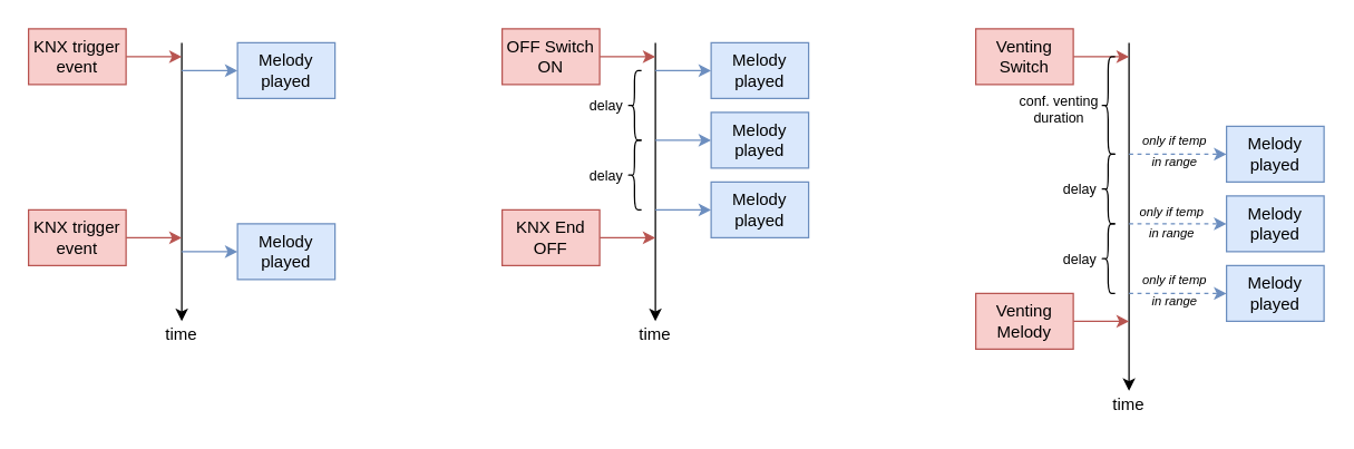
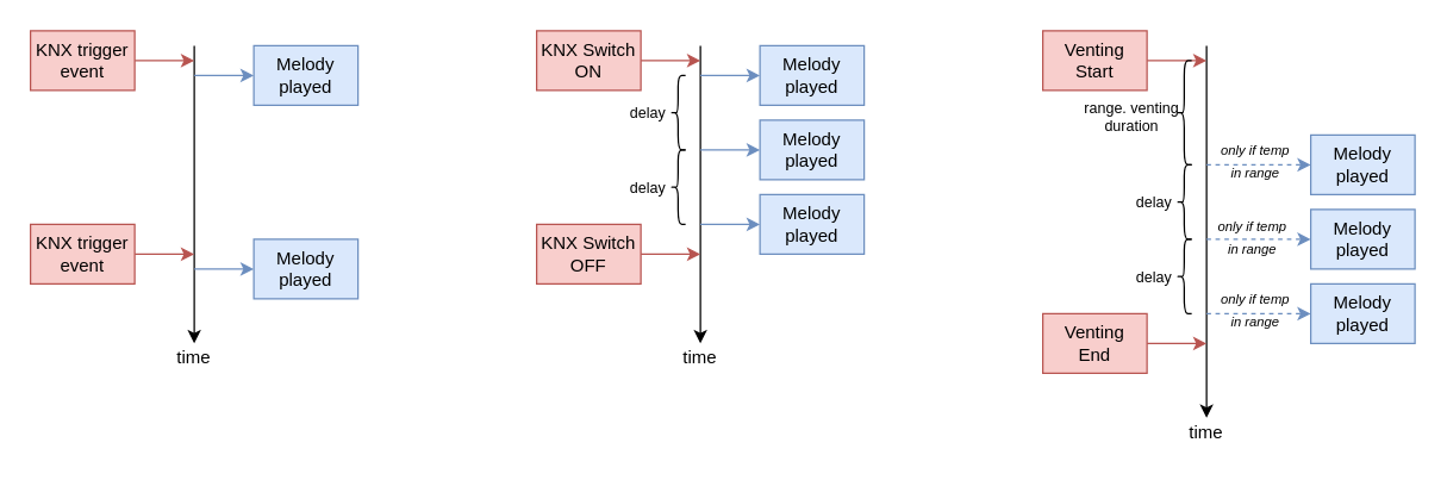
  <mxCell id="0" />
  <mxCell id="1" parent="0" />
  <mxCell id="2" value="" style="endArrow=classic;html=1;rounded=0;" edge="1" parent="1"><mxGeometry width="50" height="50" relative="1" as="geometry"><mxPoint x="130" y="30" as="sourcePoint" /><mxPoint x="130" y="230" as="targetPoint" /></mxGeometry></mxCell>
  <mxCell id="3" value="time" style="text;html=1;align=center;verticalAlign=middle;whiteSpace=wrap;rounded=0;" vertex="1" parent="1"><mxGeometry x="100" y="230" width="60" height="20" as="geometry" /></mxCell>
  <mxCell id="4" value="" style="endArrow=classic;html=1;rounded=0;fillColor=#f8cecc;strokeColor=#b85450;" edge="1" parent="1"><mxGeometry width="50" height="50" relative="1" as="geometry"><mxPoint x="90" y="40" as="sourcePoint" /><mxPoint x="130" y="40" as="targetPoint" /></mxGeometry></mxCell>
  <mxCell id="5" value="KNX trigger event" style="text;html=1;align=center;verticalAlign=middle;whiteSpace=wrap;rounded=0;fillColor=#f8cecc;strokeColor=#b85450;" vertex="1" parent="1"><mxGeometry x="20" y="20" width="70" height="40" as="geometry" /></mxCell>
  <mxCell id="6" value="" style="endArrow=classic;html=1;rounded=0;fillColor=#f8cecc;strokeColor=#b85450;" edge="1" parent="1"><mxGeometry width="50" height="50" relative="1" as="geometry"><mxPoint x="90" y="170" as="sourcePoint" /><mxPoint x="130" y="170" as="targetPoint" /></mxGeometry></mxCell>
  <mxCell id="7" value="KNX trigger event" style="text;html=1;align=center;verticalAlign=middle;whiteSpace=wrap;rounded=0;fillColor=#f8cecc;strokeColor=#b85450;" vertex="1" parent="1"><mxGeometry x="20" y="150" width="70" height="40" as="geometry" /></mxCell>
  <mxCell id="8" value="" style="endArrow=classic;html=1;rounded=0;fillColor=#dae8fc;strokeColor=#6c8ebf;" edge="1" parent="1"><mxGeometry width="50" height="50" relative="1" as="geometry"><mxPoint x="130" y="50" as="sourcePoint" /><mxPoint x="170" y="50" as="targetPoint" /></mxGeometry></mxCell>
  <mxCell id="9" value="Melody played" style="text;html=1;align=center;verticalAlign=middle;whiteSpace=wrap;rounded=0;fillColor=#dae8fc;strokeColor=#6c8ebf;" vertex="1" parent="1"><mxGeometry x="170" y="30" width="70" height="40" as="geometry" /></mxCell>
  <mxCell id="10" value="" style="endArrow=classic;html=1;rounded=0;fillColor=#dae8fc;strokeColor=#6c8ebf;" edge="1" parent="1"><mxGeometry width="50" height="50" relative="1" as="geometry"><mxPoint x="130" y="180" as="sourcePoint" /><mxPoint x="170" y="180" as="targetPoint" /></mxGeometry></mxCell>
  <mxCell id="11" value="Melody played" style="text;html=1;align=center;verticalAlign=middle;whiteSpace=wrap;rounded=0;fillColor=#dae8fc;strokeColor=#6c8ebf;" vertex="1" parent="1"><mxGeometry x="170" y="160" width="70" height="40" as="geometry" /></mxCell>
  <mxCell id="12" value="" style="endArrow=classic;html=1;rounded=0;" edge="1" parent="1"><mxGeometry width="50" height="50" relative="1" as="geometry"><mxPoint x="470" y="30" as="sourcePoint" /><mxPoint x="470" y="230" as="targetPoint" /></mxGeometry></mxCell>
  <mxCell id="13" value="time" style="text;html=1;align=center;verticalAlign=middle;whiteSpace=wrap;rounded=0;" vertex="1" parent="1"><mxGeometry x="440" y="230" width="60" height="20" as="geometry" /></mxCell>
  <mxCell id="14" value="" style="endArrow=classic;html=1;rounded=0;fillColor=#f8cecc;strokeColor=#b85450;" edge="1" parent="1"><mxGeometry width="50" height="50" relative="1" as="geometry"><mxPoint x="430" y="40" as="sourcePoint" /><mxPoint x="470" y="40" as="targetPoint" /></mxGeometry></mxCell>
- <mxCell id="15" value="OFF Switch ON" style="text;html=1;align=center;verticalAlign=middle;whiteSpace=wrap;rounded=0;fillColor=#f8cecc;strokeColor=#b85450;" vertex="1" parent="1"><mxGeometry x="360" y="20" width="70" height="40" as="geometry" /></mxCell>
+ <mxCell id="15" value="KNX Switch ON" style="text;html=1;align=center;verticalAlign=middle;whiteSpace=wrap;rounded=0;fillColor=#f8cecc;strokeColor=#b85450;" vertex="1" parent="1"><mxGeometry x="360" y="20" width="70" height="40" as="geometry" /></mxCell>
  <mxCell id="16" value="" style="endArrow=classic;html=1;rounded=0;fillColor=#f8cecc;strokeColor=#b85450;" edge="1" parent="1"><mxGeometry width="50" height="50" relative="1" as="geometry"><mxPoint x="430" y="170" as="sourcePoint" /><mxPoint x="470" y="170" as="targetPoint" /></mxGeometry></mxCell>
- <mxCell id="17" value="KNX End OFF" style="text;html=1;align=center;verticalAlign=middle;whiteSpace=wrap;rounded=0;fillColor=#f8cecc;strokeColor=#b85450;" vertex="1" parent="1"><mxGeometry x="360" y="150" width="70" height="40" as="geometry" /></mxCell>
+ <mxCell id="17" value="KNX Switch OFF" style="text;html=1;align=center;verticalAlign=middle;whiteSpace=wrap;rounded=0;fillColor=#f8cecc;strokeColor=#b85450;" vertex="1" parent="1"><mxGeometry x="360" y="150" width="70" height="40" as="geometry" /></mxCell>
  <mxCell id="18" value="" style="endArrow=classic;html=1;rounded=0;fillColor=#dae8fc;strokeColor=#6c8ebf;" edge="1" parent="1"><mxGeometry width="50" height="50" relative="1" as="geometry"><mxPoint x="470" y="50" as="sourcePoint" /><mxPoint x="510" y="50" as="targetPoint" /></mxGeometry></mxCell>
  <mxCell id="19" value="Melody played" style="text;html=1;align=center;verticalAlign=middle;whiteSpace=wrap;rounded=0;fillColor=#dae8fc;strokeColor=#6c8ebf;" vertex="1" parent="1"><mxGeometry x="510" y="30" width="70" height="40" as="geometry" /></mxCell>
  <mxCell id="20" value="" style="endArrow=classic;html=1;rounded=0;fillColor=#dae8fc;strokeColor=#6c8ebf;" edge="1" parent="1"><mxGeometry width="50" height="50" relative="1" as="geometry"><mxPoint x="470" y="100" as="sourcePoint" /><mxPoint x="510" y="100" as="targetPoint" /></mxGeometry></mxCell>
  <mxCell id="21" value="Melody played" style="text;html=1;align=center;verticalAlign=middle;whiteSpace=wrap;rounded=0;fillColor=#dae8fc;strokeColor=#6c8ebf;" vertex="1" parent="1"><mxGeometry x="510" y="80" width="70" height="40" as="geometry" /></mxCell>
  <mxCell id="22" value="" style="endArrow=classic;html=1;rounded=0;fillColor=#dae8fc;strokeColor=#6c8ebf;" edge="1" parent="1"><mxGeometry width="50" height="50" relative="1" as="geometry"><mxPoint x="470" y="150" as="sourcePoint" /><mxPoint x="510" y="150" as="targetPoint" /></mxGeometry></mxCell>
  <mxCell id="23" value="Melody played" style="text;html=1;align=center;verticalAlign=middle;whiteSpace=wrap;rounded=0;fillColor=#dae8fc;strokeColor=#6c8ebf;" vertex="1" parent="1"><mxGeometry x="510" y="130" width="70" height="40" as="geometry" /></mxCell>
  <mxCell id="24" value="" style="shape=curlyBracket;whiteSpace=wrap;html=1;rounded=1;flipH=1;labelPosition=right;verticalLabelPosition=middle;align=left;verticalAlign=middle;rotation=-180;" vertex="1" parent="1"><mxGeometry x="450" y="50" width="10" height="50" as="geometry" /></mxCell>
  <mxCell id="25" value="" style="shape=curlyBracket;whiteSpace=wrap;html=1;rounded=1;flipH=1;labelPosition=right;verticalLabelPosition=middle;align=left;verticalAlign=middle;rotation=-180;" vertex="1" parent="1"><mxGeometry x="450" y="100" width="10" height="50" as="geometry" /></mxCell>
  <mxCell id="26" value="delay" style="text;html=1;align=center;verticalAlign=middle;whiteSpace=wrap;rounded=0;fontSize=10;" vertex="1" parent="1"><mxGeometry x="420" y="65" width="30" height="20" as="geometry" /></mxCell>
  <mxCell id="27" value="delay" style="text;html=1;align=center;verticalAlign=middle;whiteSpace=wrap;rounded=0;fontSize=10;" vertex="1" parent="1"><mxGeometry x="420" y="115" width="30" height="20" as="geometry" /></mxCell>
  <mxCell id="28" value="" style="endArrow=classic;html=1;rounded=0;" edge="1" parent="1"><mxGeometry width="50" height="50" relative="1" as="geometry"><mxPoint x="810" y="30" as="sourcePoint" /><mxPoint x="810" y="280" as="targetPoint" /></mxGeometry></mxCell>
  <mxCell id="29" value="time" style="text;html=1;align=center;verticalAlign=middle;whiteSpace=wrap;rounded=0;" vertex="1" parent="1"><mxGeometry x="780" y="280" width="60" height="20" as="geometry" /></mxCell>
  <mxCell id="30" value="" style="endArrow=classic;html=1;rounded=0;fillColor=#f8cecc;strokeColor=#b85450;" edge="1" parent="1"><mxGeometry width="50" height="50" relative="1" as="geometry"><mxPoint x="770" y="40" as="sourcePoint" /><mxPoint x="810" y="40" as="targetPoint" /></mxGeometry></mxCell>
- <mxCell id="31" value="Venting Switch" style="text;html=1;align=center;verticalAlign=middle;whiteSpace=wrap;rounded=0;fillColor=#f8cecc;strokeColor=#b85450;" vertex="1" parent="1"><mxGeometry x="700" y="20" width="70" height="40" as="geometry" /></mxCell>
+ <mxCell id="31" value="Venting Start" style="text;html=1;align=center;verticalAlign=middle;whiteSpace=wrap;rounded=0;fillColor=#f8cecc;strokeColor=#b85450;" vertex="1" parent="1"><mxGeometry x="700" y="20" width="70" height="40" as="geometry" /></mxCell>
  <mxCell id="32" value="" style="endArrow=classic;html=1;rounded=0;fillColor=#f8cecc;strokeColor=#b85450;" edge="1" parent="1"><mxGeometry width="50" height="50" relative="1" as="geometry"><mxPoint x="770" y="230" as="sourcePoint" /><mxPoint x="810" y="230" as="targetPoint" /></mxGeometry></mxCell>
- <mxCell id="33" value="Venting&lt;div&gt;Melody&lt;/div&gt;" style="text;html=1;align=center;verticalAlign=middle;whiteSpace=wrap;rounded=0;fillColor=#f8cecc;strokeColor=#b85450;" vertex="1" parent="1"><mxGeometry x="700" y="210" width="70" height="40" as="geometry" /></mxCell>
+ <mxCell id="33" value="Venting&lt;div&gt;End&lt;/div&gt;" style="text;html=1;align=center;verticalAlign=middle;whiteSpace=wrap;rounded=0;fillColor=#f8cecc;strokeColor=#b85450;" vertex="1" parent="1"><mxGeometry x="700" y="210" width="70" height="40" as="geometry" /></mxCell>
  <mxCell id="34" value="" style="endArrow=classic;html=1;rounded=0;fillColor=#dae8fc;strokeColor=#6c8ebf;dashed=1;entryX=0;entryY=0.5;entryDx=0;entryDy=0;" edge="1" parent="1" target="35"><mxGeometry width="50" height="50" relative="1" as="geometry"><mxPoint x="810" y="110" as="sourcePoint" /><mxPoint x="850" y="110" as="targetPoint" /></mxGeometry></mxCell>
  <mxCell id="35" value="Melody played" style="text;html=1;align=center;verticalAlign=middle;whiteSpace=wrap;rounded=0;fillColor=#dae8fc;strokeColor=#6c8ebf;" vertex="1" parent="1"><mxGeometry x="880" y="90" width="70" height="40" as="geometry" /></mxCell>
  <mxCell id="36" value="" style="endArrow=classic;html=1;rounded=0;fillColor=#dae8fc;strokeColor=#6c8ebf;dashed=1;entryX=0;entryY=0.5;entryDx=0;entryDy=0;" edge="1" parent="1" target="37"><mxGeometry width="50" height="50" relative="1" as="geometry"><mxPoint x="810" y="160" as="sourcePoint" /><mxPoint x="850" y="160" as="targetPoint" /></mxGeometry></mxCell>
  <mxCell id="37" value="Melody played" style="text;html=1;align=center;verticalAlign=middle;whiteSpace=wrap;rounded=0;fillColor=#dae8fc;strokeColor=#6c8ebf;" vertex="1" parent="1"><mxGeometry x="880" y="140" width="70" height="40" as="geometry" /></mxCell>
  <mxCell id="38" value="" style="endArrow=classic;html=1;rounded=0;fillColor=#dae8fc;strokeColor=#6c8ebf;dashed=1;entryX=0;entryY=0.5;entryDx=0;entryDy=0;" edge="1" parent="1" target="39"><mxGeometry width="50" height="50" relative="1" as="geometry"><mxPoint x="810" y="210" as="sourcePoint" /><mxPoint x="850" y="210" as="targetPoint" /></mxGeometry></mxCell>
  <mxCell id="39" value="Melody played" style="text;html=1;align=center;verticalAlign=middle;whiteSpace=wrap;rounded=0;fillColor=#dae8fc;strokeColor=#6c8ebf;" vertex="1" parent="1"><mxGeometry x="880" y="190" width="70" height="40" as="geometry" /></mxCell>
  <mxCell id="40" value="" style="shape=curlyBracket;whiteSpace=wrap;html=1;rounded=1;flipH=1;labelPosition=right;verticalLabelPosition=middle;align=left;verticalAlign=middle;rotation=-180;" vertex="1" parent="1"><mxGeometry x="790" y="110" width="10" height="50" as="geometry" /></mxCell>
  <mxCell id="41" value="" style="shape=curlyBracket;whiteSpace=wrap;html=1;rounded=1;flipH=1;labelPosition=right;verticalLabelPosition=middle;align=left;verticalAlign=middle;rotation=-180;" vertex="1" parent="1"><mxGeometry x="790" y="160" width="10" height="50" as="geometry" /></mxCell>
  <mxCell id="42" value="delay" style="text;html=1;align=center;verticalAlign=middle;whiteSpace=wrap;rounded=0;fontSize=10;" vertex="1" parent="1"><mxGeometry x="760" y="125" width="30" height="20" as="geometry" /></mxCell>
  <mxCell id="43" value="delay" style="text;html=1;align=center;verticalAlign=middle;whiteSpace=wrap;rounded=0;fontSize=10;" vertex="1" parent="1"><mxGeometry x="760" y="175" width="30" height="20" as="geometry" /></mxCell>
  <mxCell id="44" value="" style="shape=curlyBracket;whiteSpace=wrap;html=1;rounded=1;flipH=1;labelPosition=right;verticalLabelPosition=middle;align=left;verticalAlign=middle;rotation=-180;" vertex="1" parent="1"><mxGeometry x="790" y="40" width="10" height="70" as="geometry" /></mxCell>
- <mxCell id="45" value="conf. venting duration" style="text;html=1;align=center;verticalAlign=middle;whiteSpace=wrap;rounded=0;fontSize=10;" vertex="1" parent="1"><mxGeometry x="720" y="60" width="80" height="35" as="geometry" /></mxCell>
+ <mxCell id="45" value="range. venting duration" style="text;html=1;align=center;verticalAlign=middle;whiteSpace=wrap;rounded=0;fontSize=10;" vertex="1" parent="1"><mxGeometry x="720" y="60" width="80" height="35" as="geometry" /></mxCell>
  <mxCell id="46" value="&lt;font style=&quot;font-size: 9px;&quot;&gt;&lt;i&gt;only if temp in range&lt;/i&gt;&lt;/font&gt;" style="text;html=1;align=center;verticalAlign=middle;whiteSpace=wrap;rounded=0;" vertex="1" parent="1"><mxGeometry x="818" y="192" width="50" height="30" as="geometry" /></mxCell>
  <mxCell id="47" value="&lt;font style=&quot;font-size: 9px;&quot;&gt;&lt;i&gt;only if temp in range&lt;/i&gt;&lt;/font&gt;" style="text;html=1;align=center;verticalAlign=middle;whiteSpace=wrap;rounded=0;" vertex="1" parent="1"><mxGeometry x="818" y="92" width="50" height="30" as="geometry" /></mxCell>
  <mxCell id="48" value="&lt;font style=&quot;font-size: 9px;&quot;&gt;&lt;i&gt;only if temp in range&lt;/i&gt;&lt;/font&gt;" style="text;html=1;align=center;verticalAlign=middle;whiteSpace=wrap;rounded=0;" vertex="1" parent="1"><mxGeometry x="816" y="143" width="50" height="30" as="geometry" /></mxCell>
